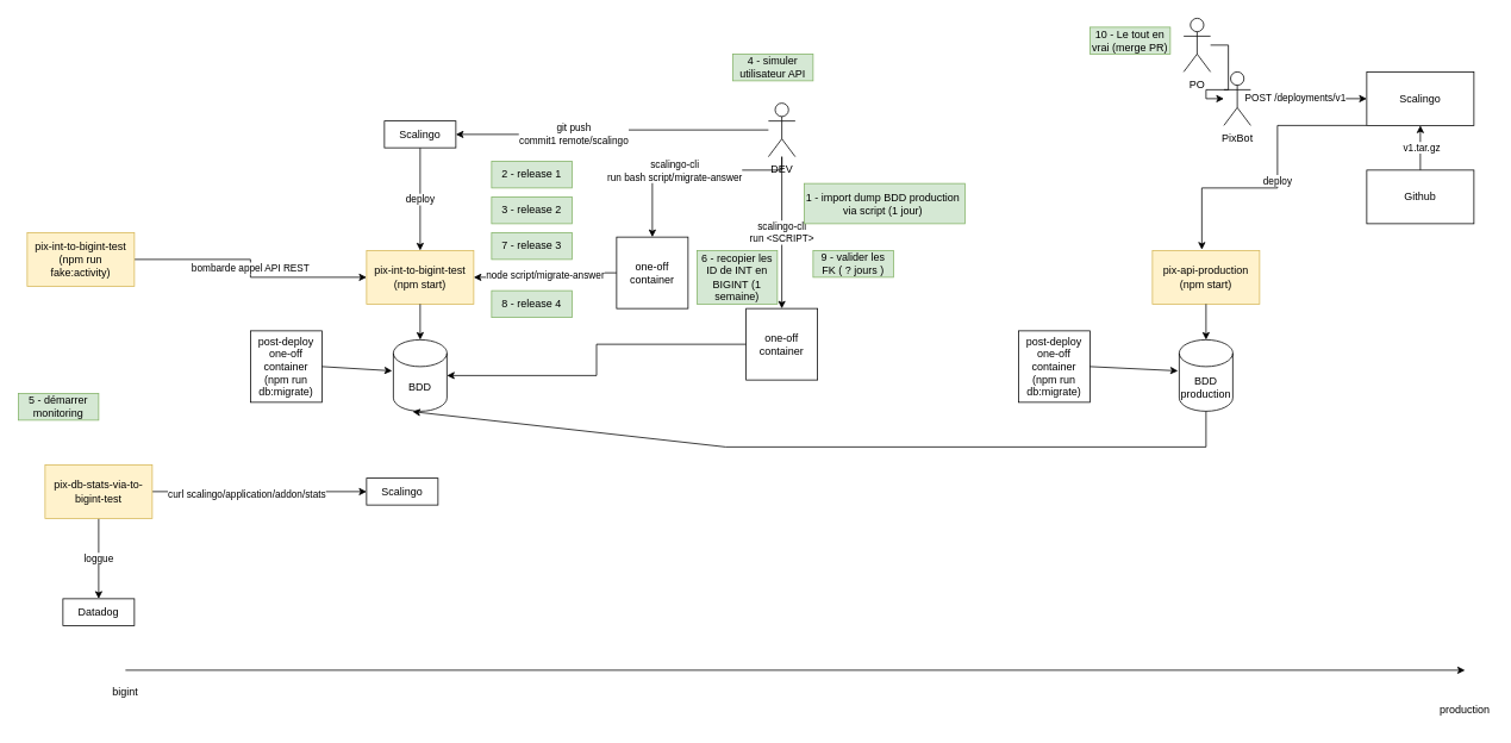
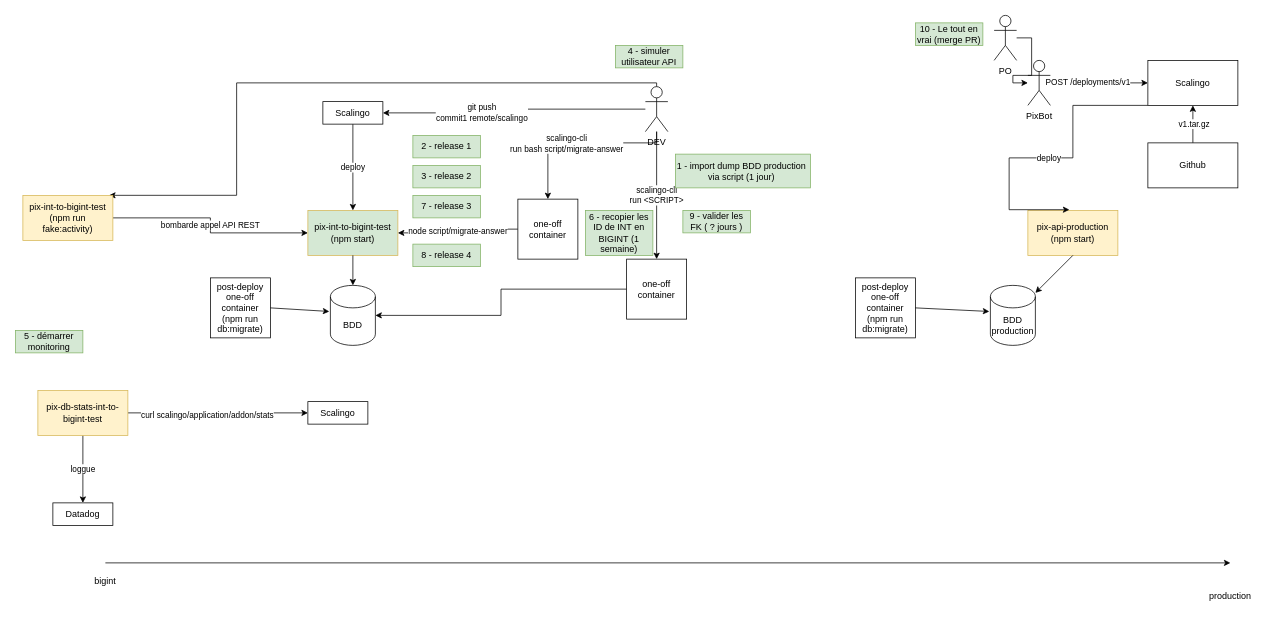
  <mxCell id="0" />
  <mxCell id="1" parent="0" />
- <mxCell id="2" value="pix-api-production&lt;br&gt;(npm start)" style="rounded=0;whiteSpace=wrap;html=1;fillColor=#fff2cc;strokeColor=#d6b656;" parent="1" vertex="1"><mxGeometry x="1290" y="280" width="120" height="60" as="geometry" /></mxCell>
+ <mxCell id="2" value="pix-api-production&lt;br&gt;(npm start)" style="rounded=0;whiteSpace=wrap;html=1;fillColor=#fff2cc;strokeColor=#d6b656;" parent="1" vertex="1"><mxGeometry x="1370" y="280" width="120" height="60" as="geometry" /></mxCell>
  <mxCell id="3" value="BDD production" style="shape=cylinder3;whiteSpace=wrap;html=1;boundedLbl=1;backgroundOutline=1;size=15;" parent="1" vertex="1"><mxGeometry x="1320" y="380" width="60" height="80" as="geometry" /></mxCell>
  <mxCell id="4" value="" style="endArrow=classic;html=1;rounded=0;exitX=0.5;exitY=1;exitDx=0;exitDy=0;" parent="1" source="2" target="3" edge="1"><mxGeometry width="50" height="50" relative="1" as="geometry"><mxPoint x="1500" y="450" as="sourcePoint" /><mxPoint x="1550" y="400" as="targetPoint" /></mxGeometry></mxCell>
  <mxCell id="5" value="post-deploy one-off container&lt;br&gt;(npm run db:migrate)" style="whiteSpace=wrap;html=1;aspect=fixed;" parent="1" vertex="1"><mxGeometry x="1140" y="370" width="80" height="80" as="geometry" /></mxCell>
  <mxCell id="6" value="" style="endArrow=classic;html=1;rounded=0;exitX=1;exitY=0.5;exitDx=0;exitDy=0;entryX=-0.024;entryY=0.435;entryDx=0;entryDy=0;entryPerimeter=0;" parent="1" source="5" target="3" edge="1"><mxGeometry width="50" height="50" relative="1" as="geometry"><mxPoint x="1500" y="440" as="sourcePoint" /><mxPoint x="1550" y="390" as="targetPoint" /></mxGeometry></mxCell>
  <mxCell id="7" value="" style="endArrow=classic;html=1;rounded=0;" parent="1" edge="1"><mxGeometry width="50" height="50" relative="1" as="geometry"><mxPoint x="140" y="750" as="sourcePoint" /><mxPoint x="1640" y="750" as="targetPoint" /></mxGeometry></mxCell>
  <mxCell id="8" value="production" style="text;html=1;strokeColor=none;fillColor=none;align=center;verticalAlign=middle;whiteSpace=wrap;rounded=0;" parent="1" vertex="1"><mxGeometry x="1610" y="780" width="60" height="30" as="geometry" /></mxCell>
  <mxCell id="9" value="bigint" style="text;html=1;strokeColor=none;fillColor=none;align=center;verticalAlign=middle;whiteSpace=wrap;rounded=0;" parent="1" vertex="1"><mxGeometry x="110" y="760" width="60" height="30" as="geometry" /></mxCell>
- <mxCell id="10" value="&lt;div&gt;pix-int-to-bigint-test&lt;/div&gt;&lt;div&gt;(npm start)&lt;/div&gt;" style="rounded=0;whiteSpace=wrap;html=1;fillColor=#fff2cc;strokeColor=#d6b656;" parent="1" vertex="1"><mxGeometry x="410" y="280" width="120" height="60" as="geometry" /></mxCell>
+ <mxCell id="10" value="&lt;div&gt;pix-int-to-bigint-test&lt;/div&gt;&lt;div&gt;(npm start)&lt;/div&gt;" style="rounded=0;whiteSpace=wrap;html=1;fillColor=#d5e8d4;strokeColor=#d6b656;" parent="1" vertex="1"><mxGeometry x="410" y="280" width="120" height="60" as="geometry" /></mxCell>
  <mxCell id="11" value="BDD" style="shape=cylinder3;whiteSpace=wrap;html=1;boundedLbl=1;backgroundOutline=1;size=15;" parent="1" vertex="1"><mxGeometry x="440" y="380" width="60" height="80" as="geometry" /></mxCell>
  <mxCell id="12" value="" style="endArrow=classic;html=1;rounded=0;exitX=0.5;exitY=1;exitDx=0;exitDy=0;" parent="1" source="10" target="11" edge="1"><mxGeometry width="50" height="50" relative="1" as="geometry"><mxPoint x="620" y="450" as="sourcePoint" /><mxPoint x="670" y="400" as="targetPoint" /></mxGeometry></mxCell>
  <mxCell id="13" value="post-deploy one-off container&lt;br&gt;(npm run db:migrate)" style="whiteSpace=wrap;html=1;aspect=fixed;" parent="1" vertex="1"><mxGeometry x="280" y="370" width="80" height="80" as="geometry" /></mxCell>
  <mxCell id="14" value="" style="endArrow=classic;html=1;rounded=0;exitX=1;exitY=0.5;exitDx=0;exitDy=0;entryX=-0.024;entryY=0.435;entryDx=0;entryDy=0;entryPerimeter=0;" parent="1" source="13" target="11" edge="1"><mxGeometry width="50" height="50" relative="1" as="geometry"><mxPoint x="640" y="440" as="sourcePoint" /><mxPoint x="690" y="390" as="targetPoint" /></mxGeometry></mxCell>
  <mxCell id="15" style="edgeStyle=orthogonalEdgeStyle;rounded=0;orthogonalLoop=1;jettySize=auto;html=1;" parent="1" source="16" target="19" edge="1"><mxGeometry relative="1" as="geometry" /></mxCell>
  <mxCell id="16" value="PO" style="shape=umlActor;verticalLabelPosition=bottom;verticalAlign=top;html=1;outlineConnect=0;" parent="1" vertex="1"><mxGeometry x="1325" y="20" width="30" height="60" as="geometry" /></mxCell>
  <mxCell id="17" style="edgeStyle=orthogonalEdgeStyle;rounded=0;orthogonalLoop=1;jettySize=auto;html=1;entryX=0;entryY=0.5;entryDx=0;entryDy=0;" parent="1" source="19" target="23" edge="1"><mxGeometry relative="1" as="geometry" /></mxCell>
  <mxCell id="18" value="POST /deployments/v1" style="edgeLabel;html=1;align=center;verticalAlign=middle;resizable=0;points=[];" parent="17" vertex="1" connectable="0"><mxGeometry x="-0.251" y="2" relative="1" as="geometry"><mxPoint as="offset" /></mxGeometry></mxCell>
  <mxCell id="19" value="PixBot" style="shape=umlActor;verticalLabelPosition=bottom;verticalAlign=top;html=1;outlineConnect=0;" parent="1" vertex="1"><mxGeometry x="1370" y="80" width="30" height="60" as="geometry" /></mxCell>
  <mxCell id="20" value="&amp;nbsp;v1.tar.gz" style="edgeStyle=orthogonalEdgeStyle;rounded=0;orthogonalLoop=1;jettySize=auto;html=1;entryX=0.5;entryY=1;entryDx=0;entryDy=0;" parent="1" source="21" target="23" edge="1"><mxGeometry relative="1" as="geometry" /></mxCell>
  <mxCell id="21" value="Github" style="rounded=0;whiteSpace=wrap;html=1;" parent="1" vertex="1"><mxGeometry x="1530" y="190" width="120" height="60" as="geometry" /></mxCell>
  <mxCell id="22" value="deploy" style="edgeStyle=orthogonalEdgeStyle;rounded=0;orthogonalLoop=1;jettySize=auto;html=1;exitX=0;exitY=1;exitDx=0;exitDy=0;entryX=0.461;entryY=-0.015;entryDx=0;entryDy=0;entryPerimeter=0;" parent="1" source="23" target="2" edge="1"><mxGeometry relative="1" as="geometry"><Array as="points"><mxPoint x="1430" y="140" /><mxPoint x="1430" y="210" /><mxPoint x="1345" y="210" /></Array></mxGeometry></mxCell>
  <mxCell id="23" value="Scalingo" style="rounded=0;whiteSpace=wrap;html=1;" parent="1" vertex="1"><mxGeometry x="1530" y="80" width="120" height="60" as="geometry" /></mxCell>
  <mxCell id="24" value="deploy" style="edgeStyle=orthogonalEdgeStyle;rounded=0;orthogonalLoop=1;jettySize=auto;html=1;entryX=0.5;entryY=0;entryDx=0;entryDy=0;" parent="1" source="25" target="10" edge="1"><mxGeometry relative="1" as="geometry" /></mxCell>
  <mxCell id="25" value="Scalingo" style="rounded=0;whiteSpace=wrap;html=1;" parent="1" vertex="1"><mxGeometry x="430" y="135" width="80" height="30" as="geometry" /></mxCell>
  <mxCell id="26" value="&lt;br&gt;" style="edgeStyle=orthogonalEdgeStyle;rounded=0;orthogonalLoop=1;jettySize=auto;html=1;entryX=1;entryY=0.5;entryDx=0;entryDy=0;" parent="1" source="32" target="25" edge="1"><mxGeometry relative="1" as="geometry" /></mxCell>
  <mxCell id="27" value="git push &lt;br&gt;commit1 remote/scalingo" style="edgeLabel;html=1;align=center;verticalAlign=middle;resizable=0;points=[];" parent="26" vertex="1" connectable="0"><mxGeometry x="0.264" y="-1" relative="1" as="geometry"><mxPoint as="offset" /></mxGeometry></mxCell>
  <mxCell id="28" value="scalingo-cli&lt;br&gt;run &amp;lt;SCRIPT&amp;gt;" style="edgeStyle=orthogonalEdgeStyle;rounded=0;orthogonalLoop=1;jettySize=auto;html=1;" parent="1" source="32" target="35" edge="1"><mxGeometry relative="1" as="geometry"><mxPoint x="875" y="375" as="targetPoint" /></mxGeometry></mxCell>
+ <mxCell id="29" style="edgeStyle=orthogonalEdgeStyle;rounded=0;orthogonalLoop=1;jettySize=auto;html=1;entryX=0.958;entryY=-0.001;entryDx=0;entryDy=0;entryPerimeter=0;" parent="1" source="32" target="44" edge="1"><mxGeometry relative="1" as="geometry"><Array as="points"><mxPoint x="875" y="110" /><mxPoint x="315" y="110" /></Array></mxGeometry></mxCell>
  <mxCell id="30" style="edgeStyle=orthogonalEdgeStyle;rounded=0;orthogonalLoop=1;jettySize=auto;html=1;" parent="1" source="32" target="47" edge="1"><mxGeometry relative="1" as="geometry"><Array as="points"><mxPoint x="875" y="190" /><mxPoint x="730" y="190" /></Array></mxGeometry></mxCell>
  <mxCell id="31" value="scalingo-cli&lt;br&gt;run bash script/migrate-answer" style="edgeLabel;html=1;align=center;verticalAlign=middle;resizable=0;points=[];" parent="30" vertex="1" connectable="0"><mxGeometry x="0.158" relative="1" as="geometry"><mxPoint as="offset" /></mxGeometry></mxCell>
  <mxCell id="32" value="DEV" style="shape=umlActor;verticalLabelPosition=bottom;verticalAlign=top;html=1;outlineConnect=0;" parent="1" vertex="1"><mxGeometry x="860" y="115" width="30" height="60" as="geometry" /></mxCell>
- <mxCell id="33" value="" style="endArrow=classic;html=1;rounded=0;exitX=0.5;exitY=1;exitDx=0;exitDy=0;exitPerimeter=0;entryX=0.359;entryY=1.006;entryDx=0;entryDy=0;entryPerimeter=0;" parent="1" source="3" target="11" edge="1"><mxGeometry width="50" height="50" relative="1" as="geometry"><mxPoint x="1060" y="500" as="sourcePoint" /><mxPoint x="1110" y="450" as="targetPoint" /><Array as="points"><mxPoint x="1350" y="500" /><mxPoint x="812" y="500" /></Array></mxGeometry></mxCell>
  <mxCell id="34" style="edgeStyle=orthogonalEdgeStyle;rounded=0;orthogonalLoop=1;jettySize=auto;html=1;" parent="1" source="35" target="11" edge="1"><mxGeometry relative="1" as="geometry" /></mxCell>
  <mxCell id="35" value="one-off container&lt;br&gt;" style="whiteSpace=wrap;html=1;aspect=fixed;" parent="1" vertex="1"><mxGeometry x="835" y="345" width="80" height="80" as="geometry" /></mxCell>
  <mxCell id="36" value="1 - import dump BDD production&amp;nbsp; via script (1 jour)&amp;nbsp;" style="text;html=1;strokeColor=#82b366;fillColor=#d5e8d4;align=center;verticalAlign=middle;whiteSpace=wrap;rounded=0;" parent="1" vertex="1"><mxGeometry x="900" y="205" width="180" height="45" as="geometry" /></mxCell>
  <mxCell id="37" value="2 - release 1" style="text;html=1;strokeColor=#82b366;fillColor=#d5e8d4;align=center;verticalAlign=middle;whiteSpace=wrap;rounded=0;" parent="1" vertex="1"><mxGeometry x="550" y="180" width="90" height="30" as="geometry" /></mxCell>
  <mxCell id="38" value="3 - release 2" style="text;html=1;strokeColor=#82b366;fillColor=#d5e8d4;align=center;verticalAlign=middle;whiteSpace=wrap;rounded=0;" parent="1" vertex="1"><mxGeometry x="550" y="220" width="90" height="30" as="geometry" /></mxCell>
  <mxCell id="39" style="edgeStyle=orthogonalEdgeStyle;rounded=0;orthogonalLoop=1;jettySize=auto;html=1;" parent="1" source="42" target="48" edge="1"><mxGeometry relative="1" as="geometry" /></mxCell>
  <mxCell id="40" value="curl scalingo/application/addon/stats" style="edgeLabel;html=1;align=center;verticalAlign=middle;resizable=0;points=[];" parent="39" vertex="1" connectable="0"><mxGeometry x="-0.129" y="-2" relative="1" as="geometry"><mxPoint as="offset" /></mxGeometry></mxCell>
  <mxCell id="41" value="loggue" style="edgeStyle=orthogonalEdgeStyle;rounded=0;orthogonalLoop=1;jettySize=auto;html=1;" parent="1" source="42" target="49" edge="1"><mxGeometry relative="1" as="geometry" /></mxCell>
- <mxCell id="42" value="&lt;div&gt;pix-db-stats-via-to-bigint-test&lt;/div&gt;" style="rounded=0;whiteSpace=wrap;html=1;fillColor=#fff2cc;strokeColor=#d6b656;" parent="1" vertex="1"><mxGeometry x="50" y="520" width="120" height="60" as="geometry" /></mxCell>
+ <mxCell id="42" value="&lt;div&gt;pix-db-stats-int-to-bigint-test&lt;/div&gt;" style="rounded=0;whiteSpace=wrap;html=1;fillColor=#fff2cc;strokeColor=#d6b656;" parent="1" vertex="1"><mxGeometry x="50" y="520" width="120" height="60" as="geometry" /></mxCell>
  <mxCell id="43" value="bombarde appel API REST" style="edgeStyle=orthogonalEdgeStyle;rounded=0;orthogonalLoop=1;jettySize=auto;html=1;entryX=0;entryY=0.5;entryDx=0;entryDy=0;" parent="1" source="44" target="10" edge="1"><mxGeometry relative="1" as="geometry" /></mxCell>
  <mxCell id="44" value="&lt;div&gt;pix-int-to-bigint-test&lt;br&gt;&lt;/div&gt;&lt;div&gt;(npm run fake:activity)&lt;/div&gt;" style="rounded=0;whiteSpace=wrap;html=1;fillColor=#fff2cc;strokeColor=#d6b656;" parent="1" vertex="1"><mxGeometry x="30" y="260" width="120" height="60" as="geometry" /></mxCell>
  <mxCell id="45" value="4 - simuler utilisateur API" style="text;html=1;strokeColor=#82b366;fillColor=#d5e8d4;align=center;verticalAlign=middle;whiteSpace=wrap;rounded=0;" parent="1" vertex="1"><mxGeometry x="820" y="60" width="90" height="30" as="geometry" /></mxCell>
  <mxCell id="46" value="node script/migrate-answer" style="edgeStyle=orthogonalEdgeStyle;rounded=0;orthogonalLoop=1;jettySize=auto;html=1;entryX=1;entryY=0.5;entryDx=0;entryDy=0;" parent="1" source="47" target="10" edge="1"><mxGeometry relative="1" as="geometry" /></mxCell>
  <mxCell id="47" value="one-off container&lt;br&gt;" style="whiteSpace=wrap;html=1;aspect=fixed;" parent="1" vertex="1"><mxGeometry x="690" y="265" width="80" height="80" as="geometry" /></mxCell>
  <mxCell id="48" value="Scalingo" style="rounded=0;whiteSpace=wrap;html=1;" parent="1" vertex="1"><mxGeometry x="410" y="535" width="80" height="30" as="geometry" /></mxCell>
  <mxCell id="49" value="Datadog" style="rounded=0;whiteSpace=wrap;html=1;" parent="1" vertex="1"><mxGeometry x="70" y="670" width="80" height="30" as="geometry" /></mxCell>
  <mxCell id="50" value="5 - démarrer monitoring" style="text;html=1;strokeColor=#82b366;fillColor=#d5e8d4;align=center;verticalAlign=middle;whiteSpace=wrap;rounded=0;" parent="1" vertex="1"><mxGeometry x="20" y="440" width="90" height="30" as="geometry" /></mxCell>
  <mxCell id="51" value="6 - recopier les ID de INT en BIGINT (1 semaine)" style="text;html=1;strokeColor=#82b366;fillColor=#d5e8d4;align=center;verticalAlign=middle;whiteSpace=wrap;rounded=0;" parent="1" vertex="1"><mxGeometry x="780" y="280" width="90" height="60" as="geometry" /></mxCell>
  <mxCell id="52" value="7 - release 3" style="text;html=1;strokeColor=#82b366;fillColor=#d5e8d4;align=center;verticalAlign=middle;whiteSpace=wrap;rounded=0;" parent="1" vertex="1"><mxGeometry x="550" y="260" width="90" height="30" as="geometry" /></mxCell>
  <mxCell id="53" value="8 - release 4" style="text;html=1;strokeColor=#82b366;fillColor=#d5e8d4;align=center;verticalAlign=middle;whiteSpace=wrap;rounded=0;" parent="1" vertex="1"><mxGeometry x="550" y="325" width="90" height="30" as="geometry" /></mxCell>
  <mxCell id="54" value="10 - Le tout en vrai (merge PR)" style="text;html=1;strokeColor=#82b366;fillColor=#d5e8d4;align=center;verticalAlign=middle;whiteSpace=wrap;rounded=0;" parent="1" vertex="1"><mxGeometry x="1220" y="30" width="90" height="30" as="geometry" /></mxCell>
  <mxCell id="55" value="9 - valider les FK ( ? jours )" style="text;html=1;strokeColor=#82b366;fillColor=#d5e8d4;align=center;verticalAlign=middle;whiteSpace=wrap;rounded=0;" vertex="1" parent="1"><mxGeometry x="910" y="280" width="90" height="30" as="geometry" /></mxCell>
